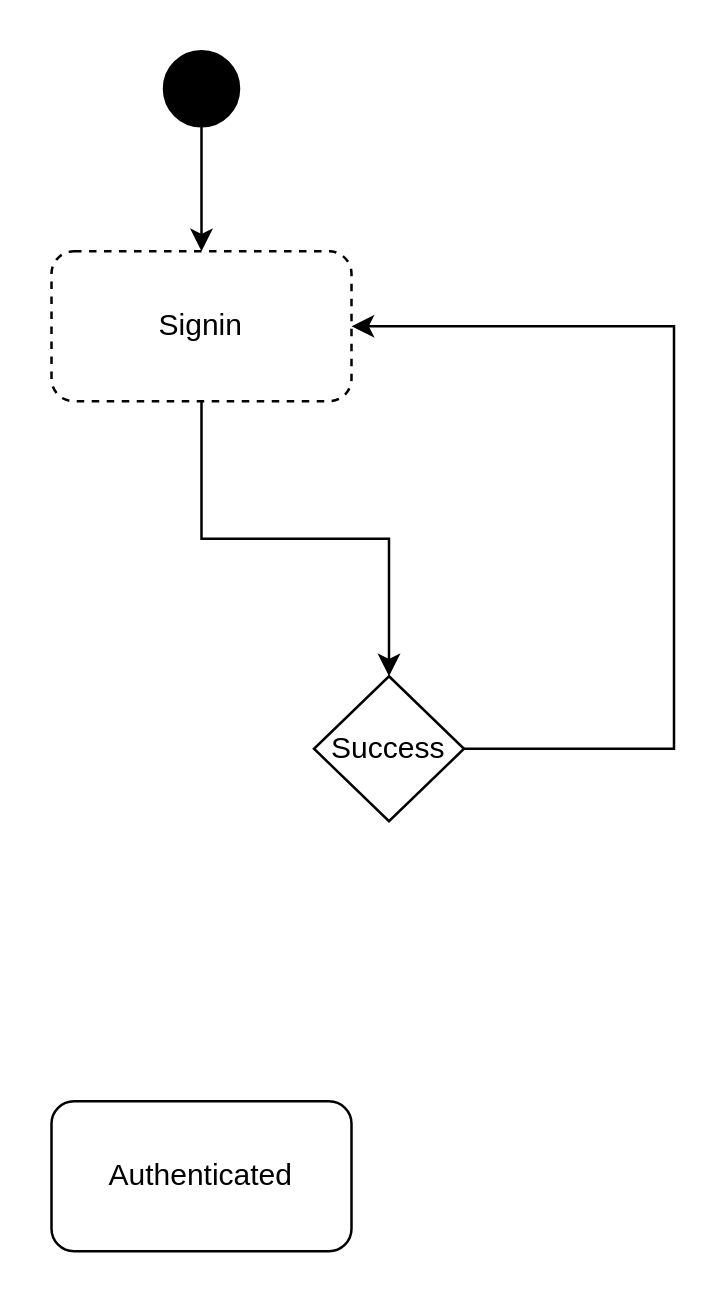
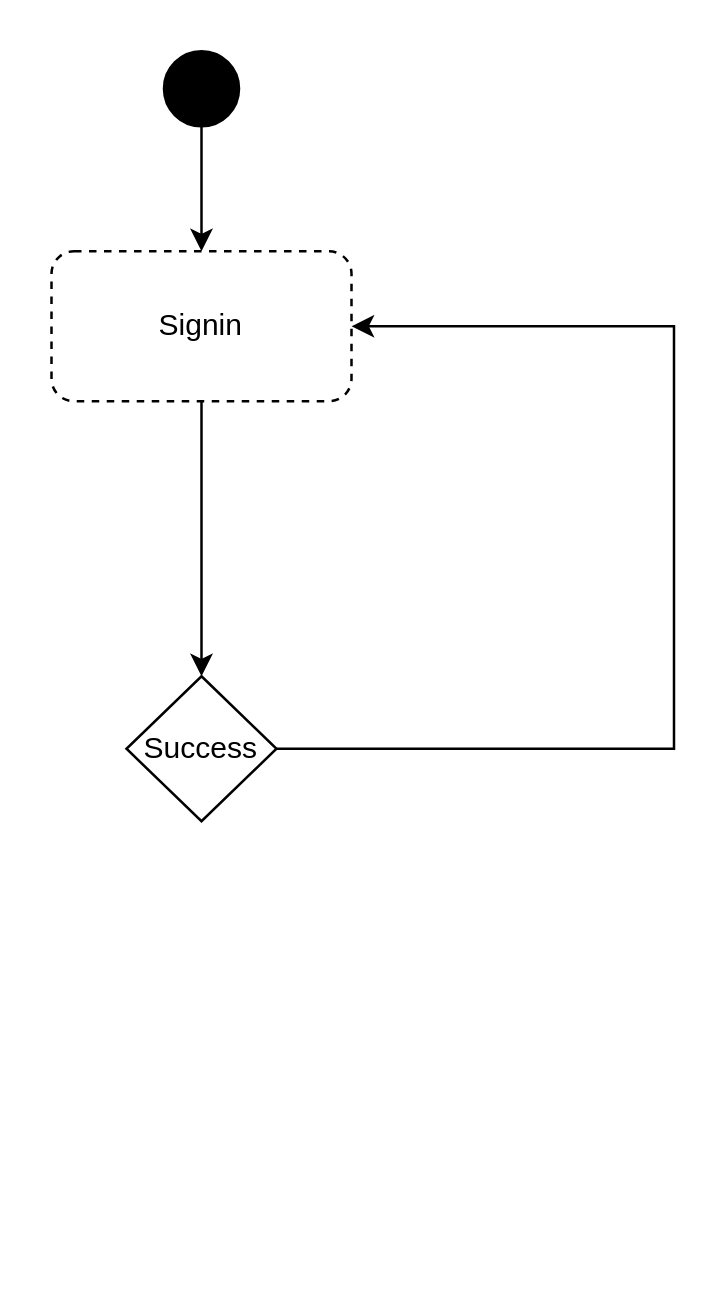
  <mxCell id="0" />
  <mxCell id="1" parent="0" />
  <mxCell id="2" value="" style="edgeStyle=orthogonalEdgeStyle;rounded=0;orthogonalLoop=1;jettySize=auto;html=1;" parent="1" source="3" target="5" edge="1"><mxGeometry relative="1" as="geometry" /></mxCell>
  <mxCell id="3" value="" style="ellipse;whiteSpace=wrap;html=1;fillColor=#000000;" parent="1" vertex="1"><mxGeometry x="65" y="20" width="30" height="30" as="geometry" /></mxCell>
  <mxCell id="4" style="edgeStyle=orthogonalEdgeStyle;rounded=0;orthogonalLoop=1;jettySize=auto;html=1;exitX=0.5;exitY=1;exitDx=0;exitDy=0;" parent="1" source="5" target="7" edge="1"><mxGeometry relative="1" as="geometry" /></mxCell>
  <mxCell id="5" value="Signin" style="rounded=1;whiteSpace=wrap;html=1;dashed=1;" parent="1" vertex="1"><mxGeometry x="20" y="100" width="120" height="60" as="geometry" /></mxCell>
  <mxCell id="6" style="edgeStyle=orthogonalEdgeStyle;rounded=0;orthogonalLoop=1;jettySize=auto;html=1;exitX=1;exitY=0.5;exitDx=0;exitDy=0;entryX=1;entryY=0.5;entryDx=0;entryDy=0;" parent="1" source="7" target="5" edge="1"><mxGeometry relative="1" as="geometry"><Array as="points"><mxPoint x="269" y="299" /><mxPoint x="269" y="130" /></Array></mxGeometry></mxCell>
- <mxCell id="7" value="Success" style="rhombus;whiteSpace=wrap;html=1;" parent="1" vertex="1"><mxGeometry x="125" y="270" width="60" height="58" as="geometry" /></mxCell>
- <mxCell id="8" value="Authenticated" style="rounded=1;whiteSpace=wrap;html=1;" parent="1" vertex="1"><mxGeometry x="20" y="440" width="120" height="60" as="geometry" /></mxCell>
+ <mxCell id="7" value="Success" style="rhombus;whiteSpace=wrap;html=1;" parent="1" vertex="1"><mxGeometry x="50" y="270" width="60" height="58" as="geometry" /></mxCell>
